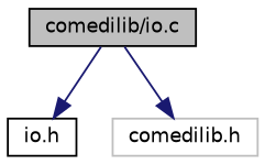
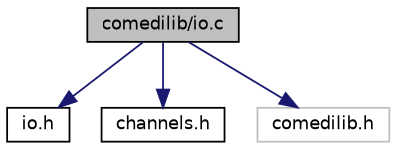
  digraph {
    node [color=black fillcolor=white fontname=Helvetica fontsize=10 shape=record style=filled]
    edge [color=midnightblue fontname=Helvetica fontsize=10 labelfontname=Helvetica labelfontsize=10 style=solid]
    n1 [fillcolor=grey75 fontcolor=black height=0.2 label="comedilib/io.c" width=0.4]
    n2 [height=0.2 label="io.h" width=0.4]
+   n3 [height=0.2 label="channels.h" width=0.4]
    n4 [color=grey75 height=0.2 label="comedilib.h" width=0.4]
    n1 -> n2
+   n1 -> n3
    n1 -> n4
  }
